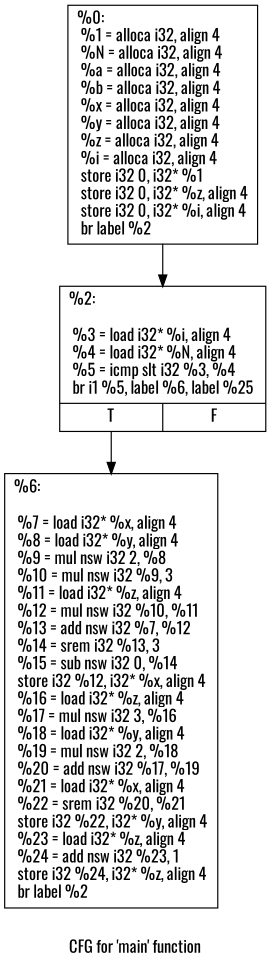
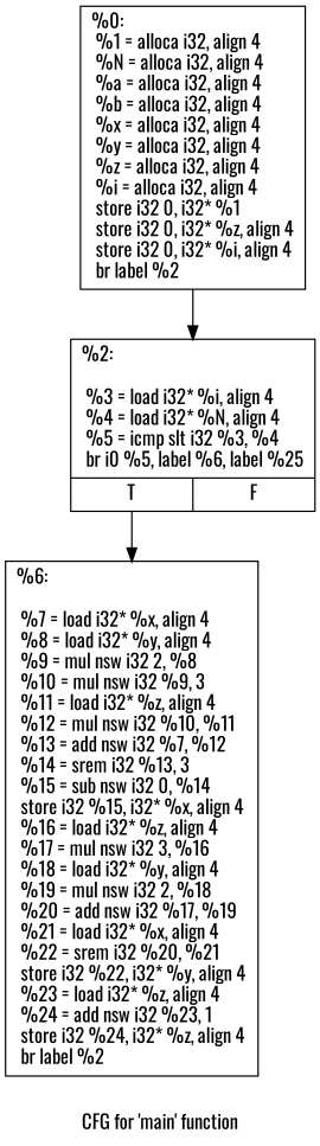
  digraph {
    fontname=Oswald
    label="CFG for 'main' function"
    node [fontname=Oswald shape=record]
    edge [fontname=Oswald]
    n1 [label="{%0:\l  %1 = alloca i32, align 4\l  %N = alloca i32, align 4\l  %a = alloca i32, align 4\l  %b = alloca i32, align 4\l  %x = alloca i32, align 4\l  %y = alloca i32, align 4\l  %z = alloca i32, align 4\l  %i = alloca i32, align 4\l  store i32 0, i32* %1\l  store i32 0, i32* %z, align 4\l  store i32 0, i32* %i, align 4\l  br label %2\l}"]
-   n2 [label="{%2:\l\l  %3 = load i32* %i, align 4\l  %4 = load i32* %N, align 4\l  %5 = icmp slt i32 %3, %4\l  br i1 %5, label %6, label %25\l|{<s0>T|<s1>F}}"]
-   n3 [label="{%6:\l\l  %7 = load i32* %x, align 4\l  %8 = load i32* %y, align 4\l  %9 = mul nsw i32 2, %8\l  %10 = mul nsw i32 %9, 3\l  %11 = load i32* %z, align 4\l  %12 = mul nsw i32 %10, %11\l  %13 = add nsw i32 %7, %12\l  %14 = srem i32 %13, 3\l  %15 = sub nsw i32 0, %14\l  store i32 %12, i32* %x, align 4\l  %16 = load i32* %z, align 4\l  %17 = mul nsw i32 3, %16\l  %18 = load i32* %y, align 4\l  %19 = mul nsw i32 2, %18\l  %20 = add nsw i32 %17, %19\l  %21 = load i32* %x, align 4\l  %22 = srem i32 %20, %21\l  store i32 %22, i32* %y, align 4\l  %23 = load i32* %z, align 4\l  %24 = add nsw i32 %23, 1\l  store i32 %24, i32* %z, align 4\l  br label %2\l}"]
+   n2 [label="{%2:\l\l  %3 = load i32* %i, align 4\l  %4 = load i32* %N, align 4\l  %5 = icmp slt i32 %3, %4\l  br i0 %5, label %6, label %25\l|{<s0>T|<s1>F}}"]
+   n3 [label="{%6:\l\l  %7 = load i32* %x, align 4\l  %8 = load i32* %y, align 4\l  %9 = mul nsw i32 2, %8\l  %10 = mul nsw i32 %9, 3\l  %11 = load i32* %z, align 4\l  %12 = mul nsw i32 %10, %11\l  %13 = add nsw i32 %7, %12\l  %14 = srem i32 %13, 3\l  %15 = sub nsw i32 0, %14\l  store i32 %15, i32* %x, align 4\l  %16 = load i32* %z, align 4\l  %17 = mul nsw i32 3, %16\l  %18 = load i32* %y, align 4\l  %19 = mul nsw i32 2, %18\l  %20 = add nsw i32 %17, %19\l  %21 = load i32* %x, align 4\l  %22 = srem i32 %20, %21\l  store i32 %22, i32* %y, align 4\l  %23 = load i32* %z, align 4\l  %24 = add nsw i32 %23, 1\l  store i32 %24, i32* %z, align 4\l  br label %2\l}"]
    n1 -> n2
    n2 -> n3 [tailport=s0]
  }
